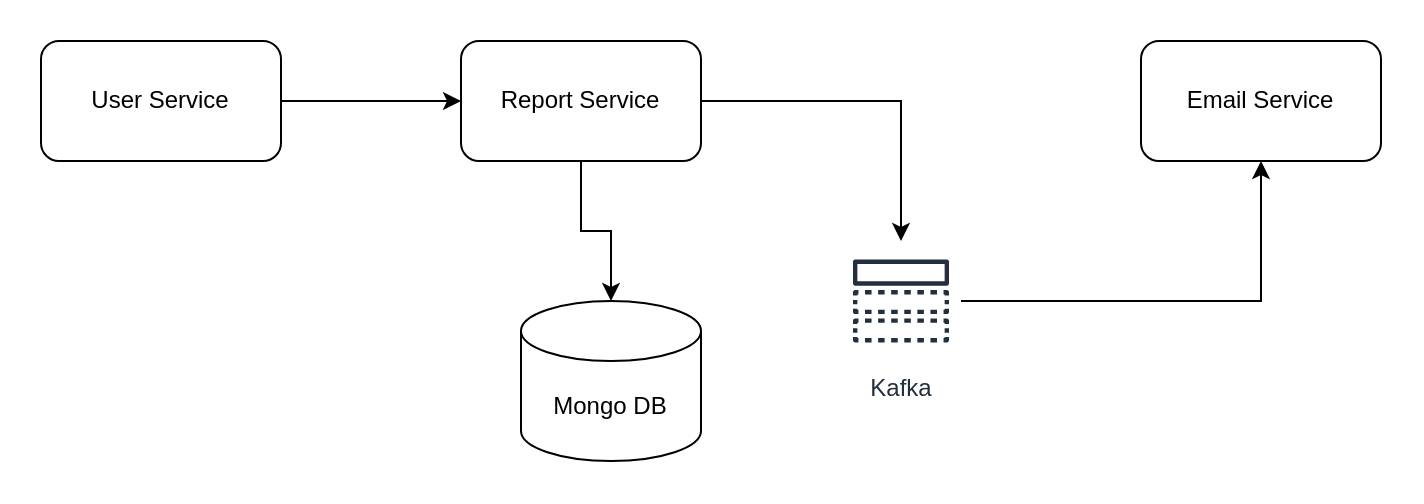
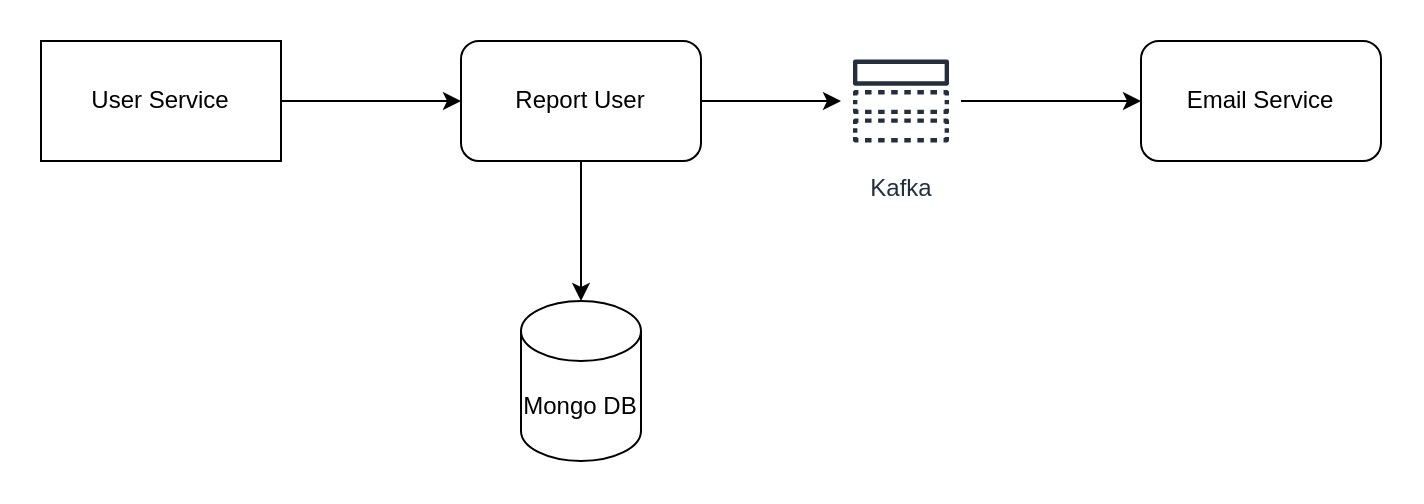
  <mxCell id="0" />
  <mxCell id="1" parent="0" />
- <mxCell id="2" value="User Service" style="rounded=1;whiteSpace=wrap;html=1;" vertex="1" parent="1"><mxGeometry x="20" y="20" width="120" height="60" as="geometry" /></mxCell>
+ <mxCell id="2" value="User Service" style="whiteSpace=wrap;html=1;rounded=0;" vertex="1" parent="1"><mxGeometry x="20" y="20" width="120" height="60" as="geometry" /></mxCell>
  <mxCell id="3" style="edgeStyle=orthogonalEdgeStyle;rounded=0;orthogonalLoop=1;jettySize=auto;html=1;exitX=1;exitY=0.5;exitDx=0;exitDy=0;" edge="1" parent="1" source="4" target="8"><mxGeometry relative="1" as="geometry" /></mxCell>
- <mxCell id="4" value="Report Service" style="rounded=1;whiteSpace=wrap;html=1;" vertex="1" parent="1"><mxGeometry x="230" y="20" width="120" height="60" as="geometry" /></mxCell>
+ <mxCell id="4" value="Report User" style="rounded=1;whiteSpace=wrap;html=1;" vertex="1" parent="1"><mxGeometry x="230" y="20" width="120" height="60" as="geometry" /></mxCell>
  <mxCell id="5" value="Email Service" style="rounded=1;whiteSpace=wrap;html=1;" vertex="1" parent="1"><mxGeometry x="570" y="20" width="120" height="60" as="geometry" /></mxCell>
  <mxCell id="6" value="" style="endArrow=classic;html=1;rounded=0;exitX=1;exitY=0.5;exitDx=0;exitDy=0;entryX=0;entryY=0.5;entryDx=0;entryDy=0;" edge="1" parent="1" source="2" target="4"><mxGeometry width="50" height="50" relative="1" as="geometry"><mxPoint x="330" y="270" as="sourcePoint" /><mxPoint x="380" y="220" as="targetPoint" /></mxGeometry></mxCell>
  <mxCell id="7" style="edgeStyle=orthogonalEdgeStyle;rounded=0;orthogonalLoop=1;jettySize=auto;html=1;" edge="1" parent="1" source="8" target="5"><mxGeometry relative="1" as="geometry" /></mxCell>
- <mxCell id="8" value="Kafka" style="sketch=0;outlineConnect=0;fontColor=#232F3E;gradientColor=none;strokeColor=#232F3E;fillColor=#ffffff;dashed=0;verticalLabelPosition=bottom;verticalAlign=top;align=center;html=1;fontSize=12;fontStyle=0;aspect=fixed;shape=mxgraph.aws4.resourceIcon;resIcon=mxgraph.aws4.topic;" vertex="1" parent="1"><mxGeometry x="420" y="120" width="60" height="60" as="geometry" /></mxCell>
- <mxCell id="9" value="Mongo DB" style="shape=cylinder3;whiteSpace=wrap;html=1;boundedLbl=1;backgroundOutline=1;size=15;" vertex="1" parent="1"><mxGeometry x="260" y="150" width="90" height="80" as="geometry" /></mxCell>
+ <mxCell id="8" value="Kafka" style="sketch=0;outlineConnect=0;fontColor=#232F3E;gradientColor=none;strokeColor=#232F3E;fillColor=#ffffff;dashed=0;verticalLabelPosition=bottom;verticalAlign=top;align=center;html=1;fontSize=12;fontStyle=0;aspect=fixed;shape=mxgraph.aws4.resourceIcon;resIcon=mxgraph.aws4.topic;" vertex="1" parent="1"><mxGeometry x="420" y="20" width="60" height="60" as="geometry" /></mxCell>
+ <mxCell id="9" value="Mongo DB" style="shape=cylinder3;whiteSpace=wrap;html=1;boundedLbl=1;backgroundOutline=1;size=15;" vertex="1" parent="1"><mxGeometry x="260" y="150" width="60" height="80" as="geometry" /></mxCell>
  <mxCell id="10" style="edgeStyle=orthogonalEdgeStyle;rounded=0;orthogonalLoop=1;jettySize=auto;html=1;exitX=0.5;exitY=1;exitDx=0;exitDy=0;entryX=0.5;entryY=0;entryDx=0;entryDy=0;entryPerimeter=0;" edge="1" parent="1" source="4" target="9"><mxGeometry relative="1" as="geometry" /></mxCell>
